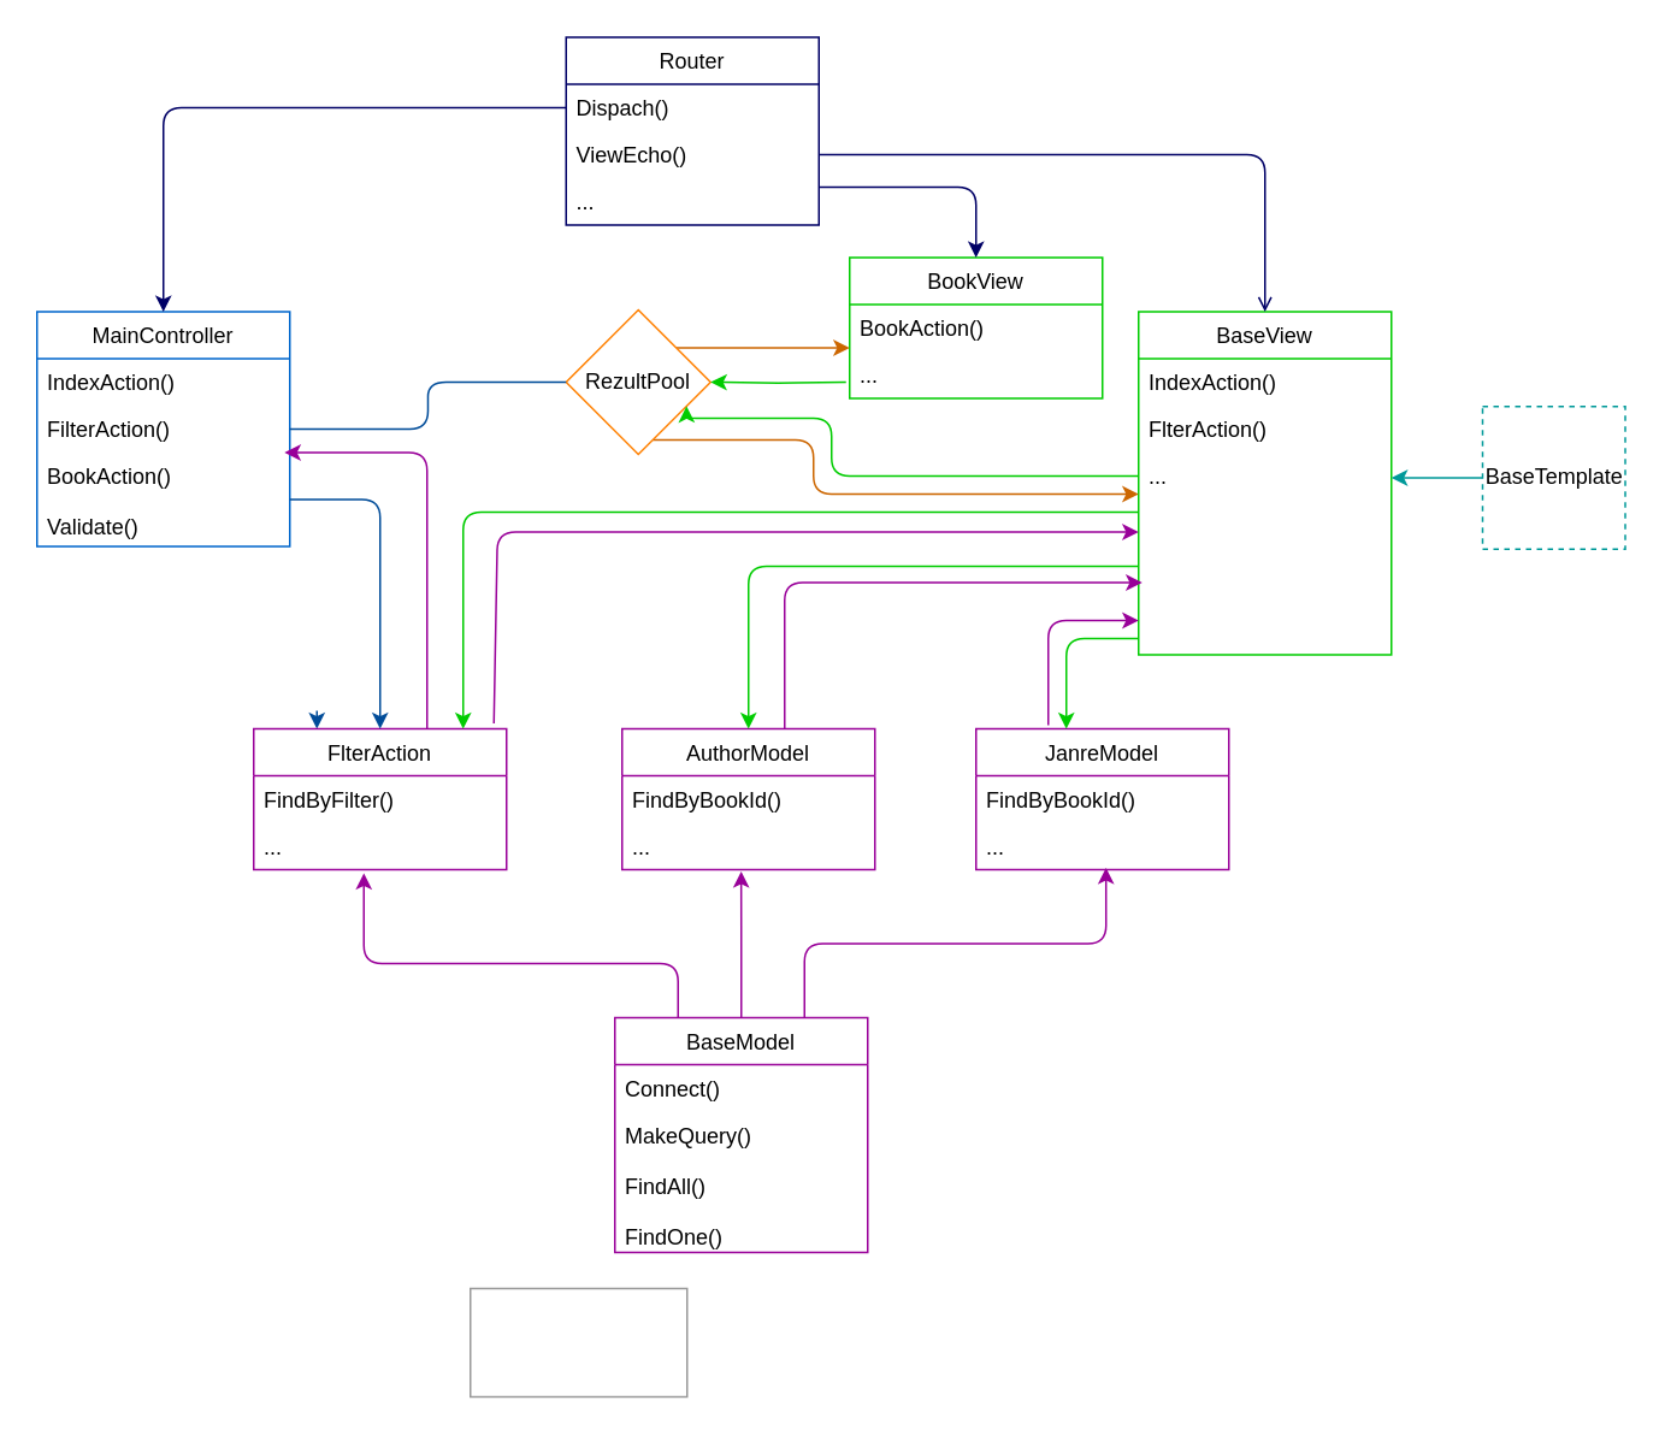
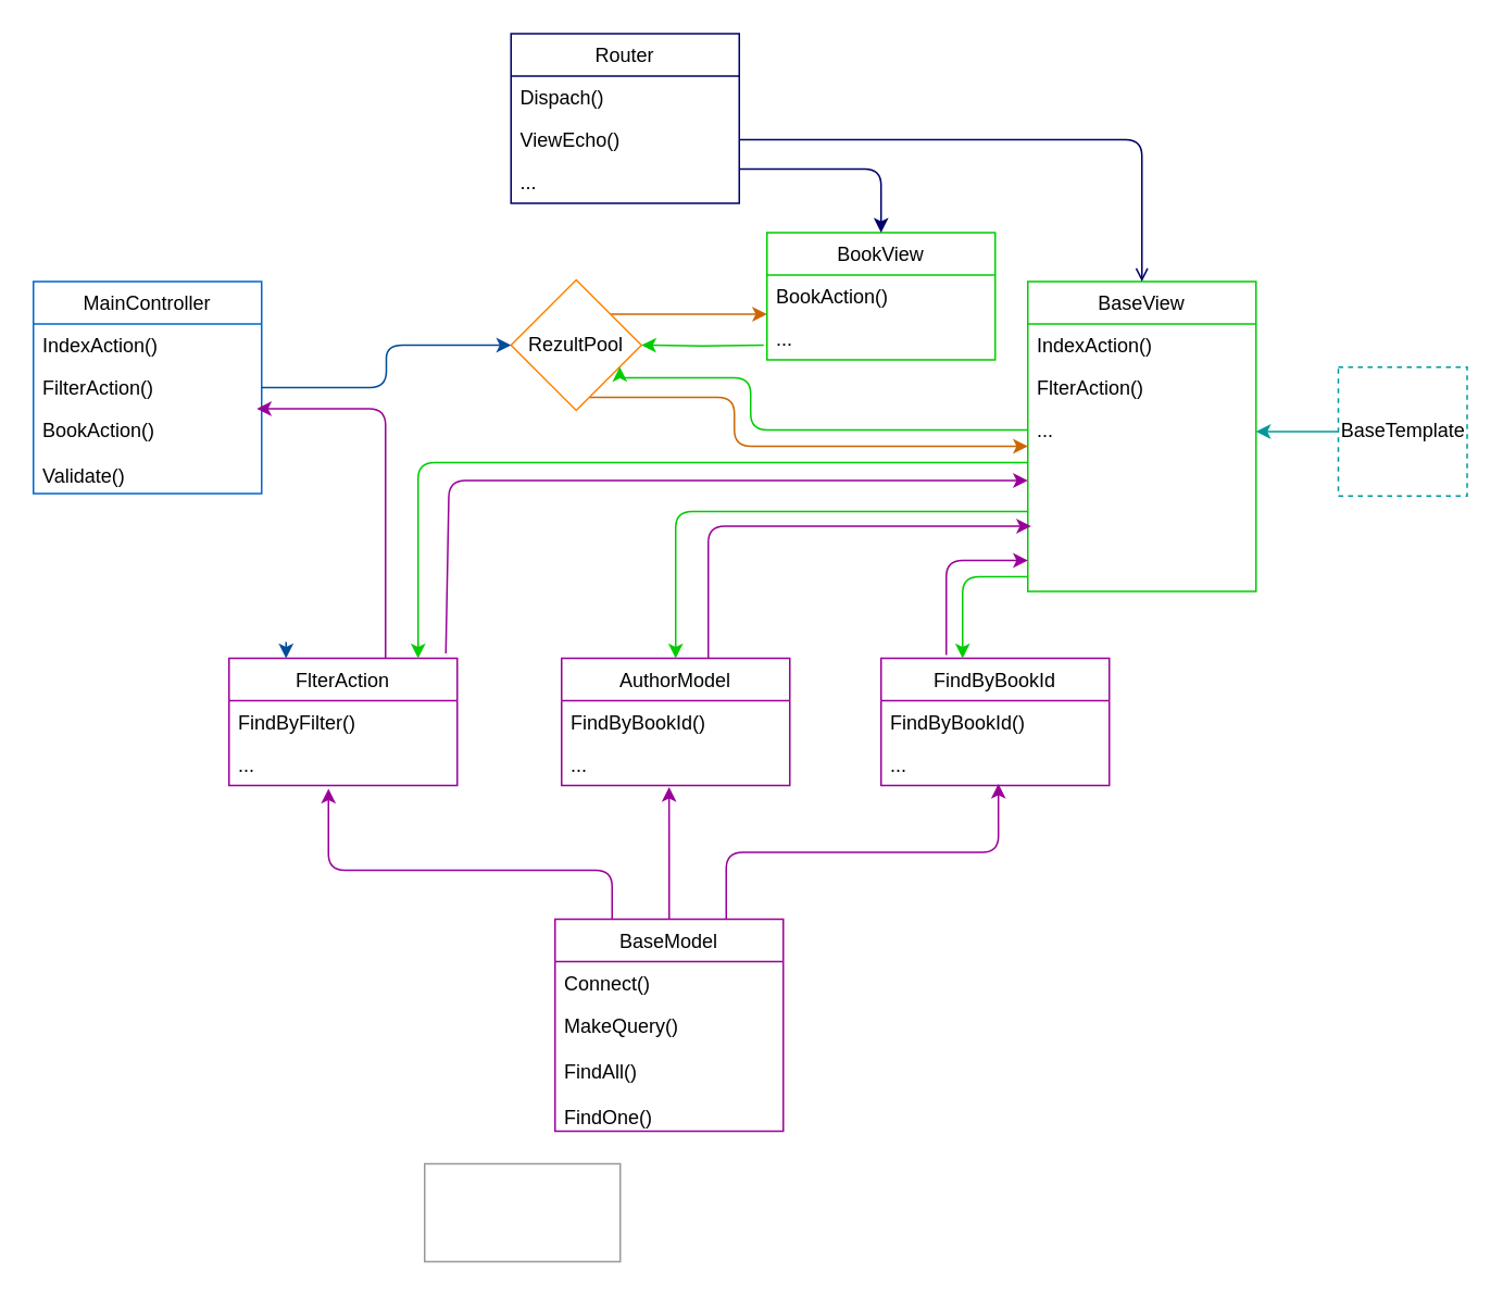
  <mxCell id="0" />
  <mxCell id="1" parent="0" />
  <mxCell id="2" value="Router" style="swimlane;fontStyle=0;childLayout=stackLayout;horizontal=1;startSize=26;fillColor=none;horizontalStack=0;resizeParent=1;resizeParentMax=0;resizeLast=0;collapsible=1;marginBottom=0;strokeColor=#000066;" vertex="1" parent="1"><mxGeometry x="313" y="20" width="140" height="104" as="geometry" /></mxCell>
  <mxCell id="3" value="Dispach()" style="text;strokeColor=none;fillColor=none;align=left;verticalAlign=top;spacingLeft=4;spacingRight=4;overflow=hidden;rotatable=0;points=[[0,0.5],[1,0.5]];portConstraint=eastwest;" vertex="1" parent="2"><mxGeometry y="26" width="140" height="26" as="geometry" /></mxCell>
  <mxCell id="4" value="ViewEcho()" style="text;strokeColor=none;fillColor=none;align=left;verticalAlign=top;spacingLeft=4;spacingRight=4;overflow=hidden;rotatable=0;points=[[0,0.5],[1,0.5]];portConstraint=eastwest;" vertex="1" parent="2"><mxGeometry y="52" width="140" height="26" as="geometry" /></mxCell>
  <mxCell id="5" value="..." style="text;strokeColor=none;fillColor=none;align=left;verticalAlign=top;spacingLeft=4;spacingRight=4;overflow=hidden;rotatable=0;points=[[0,0.5],[1,0.5]];portConstraint=eastwest;" vertex="1" parent="2"><mxGeometry y="78" width="140" height="26" as="geometry" /></mxCell>
  <mxCell id="6" value="BookView" style="swimlane;fontStyle=0;childLayout=stackLayout;horizontal=1;startSize=26;fillColor=none;horizontalStack=0;resizeParent=1;resizeParentMax=0;resizeLast=0;collapsible=1;marginBottom=0;strokeColor=#00CC00;" vertex="1" parent="1"><mxGeometry x="470" y="142" width="140" height="78" as="geometry" /></mxCell>
  <mxCell id="7" value="BookAction()" style="text;strokeColor=none;fillColor=none;align=left;verticalAlign=top;spacingLeft=4;spacingRight=4;overflow=hidden;rotatable=0;points=[[0,0.5],[1,0.5]];portConstraint=eastwest;" vertex="1" parent="6"><mxGeometry y="26" width="140" height="26" as="geometry" /></mxCell>
  <mxCell id="8" value="..." style="text;align=left;verticalAlign=top;spacingLeft=4;spacingRight=4;overflow=hidden;rotatable=0;points=[[0,0.5],[1,0.5]];portConstraint=eastwest;" vertex="1" parent="6"><mxGeometry y="52" width="140" height="26" as="geometry" /></mxCell>
  <mxCell id="9" value="MainController" style="swimlane;fontStyle=0;childLayout=stackLayout;horizontal=1;startSize=26;fillColor=none;horizontalStack=0;resizeParent=1;resizeParentMax=0;resizeLast=0;collapsible=1;marginBottom=0;strokeColor=#0066CC;" vertex="1" parent="1"><mxGeometry x="20" y="172" width="140" height="130" as="geometry" /></mxCell>
  <mxCell id="10" value="IndexAction()" style="text;strokeColor=none;fillColor=none;align=left;verticalAlign=top;spacingLeft=4;spacingRight=4;overflow=hidden;rotatable=0;points=[[0,0.5],[1,0.5]];portConstraint=eastwest;" vertex="1" parent="9"><mxGeometry y="26" width="140" height="26" as="geometry" /></mxCell>
  <mxCell id="11" value="FilterAction()" style="text;strokeColor=none;fillColor=none;align=left;verticalAlign=top;spacingLeft=4;spacingRight=4;overflow=hidden;rotatable=0;points=[[0,0.5],[1,0.5]];portConstraint=eastwest;" vertex="1" parent="9"><mxGeometry y="52" width="140" height="26" as="geometry" /></mxCell>
  <mxCell id="12" value="BookAction()&#10;&#10;Validate()&#10;" style="text;strokeColor=none;fillColor=none;align=left;verticalAlign=top;spacingLeft=4;spacingRight=4;overflow=hidden;rotatable=0;points=[[0,0.5],[1,0.5]];portConstraint=eastwest;" vertex="1" parent="9"><mxGeometry y="78" width="140" height="52" as="geometry" /></mxCell>
  <mxCell id="13" value="BaseView" style="swimlane;fontStyle=0;childLayout=stackLayout;horizontal=1;startSize=26;horizontalStack=0;resizeParent=1;resizeParentMax=0;resizeLast=0;collapsible=1;marginBottom=0;strokeColor=#00CC00;" vertex="1" parent="1"><mxGeometry x="630" y="172" width="140" height="190" as="geometry" /></mxCell>
  <mxCell id="14" value="IndexAction()" style="text;strokeColor=none;fillColor=none;align=left;verticalAlign=top;spacingLeft=4;spacingRight=4;overflow=hidden;rotatable=0;points=[[0,0.5],[1,0.5]];portConstraint=eastwest;" vertex="1" parent="13"><mxGeometry y="26" width="140" height="26" as="geometry" /></mxCell>
  <mxCell id="15" value="FlterAction()" style="text;strokeColor=none;fillColor=none;align=left;verticalAlign=top;spacingLeft=4;spacingRight=4;overflow=hidden;rotatable=0;points=[[0,0.5],[1,0.5]];portConstraint=eastwest;" vertex="1" parent="13"><mxGeometry y="52" width="140" height="26" as="geometry" /></mxCell>
  <mxCell id="16" value="..." style="text;strokeColor=none;fillColor=none;align=left;verticalAlign=top;spacingLeft=4;spacingRight=4;overflow=hidden;rotatable=0;points=[[0,0.5],[1,0.5]];portConstraint=eastwest;" vertex="1" parent="13"><mxGeometry y="78" width="140" height="112" as="geometry" /></mxCell>
  <mxCell id="17" style="edgeStyle=orthogonalEdgeStyle;rounded=1;orthogonalLoop=1;jettySize=auto;html=1;exitX=0.25;exitY=0;exitDx=0;exitDy=0;startArrow=classic;startFill=1;endArrow=none;endFill=0;strokeColor=#004C99;fontColor=#000000;" edge="1" parent="1" source="18"><mxGeometry relative="1" as="geometry"><mxPoint x="175" y="393" as="targetPoint" /></mxGeometry></mxCell>
  <mxCell id="18" value="FlterAction" style="swimlane;fontStyle=0;childLayout=stackLayout;horizontal=1;startSize=26;fillColor=none;horizontalStack=0;resizeParent=1;resizeParentMax=0;resizeLast=0;collapsible=1;marginBottom=0;strokeColor=#990099;" vertex="1" parent="1"><mxGeometry x="140" y="403" width="140" height="78" as="geometry" /></mxCell>
  <mxCell id="19" value="FindByFilter()" style="text;strokeColor=none;fillColor=none;align=left;verticalAlign=top;spacingLeft=4;spacingRight=4;overflow=hidden;rotatable=0;points=[[0,0.5],[1,0.5]];portConstraint=eastwest;" vertex="1" parent="18"><mxGeometry y="26" width="140" height="26" as="geometry" /></mxCell>
  <mxCell id="20" value="..." style="text;strokeColor=none;fillColor=none;align=left;verticalAlign=top;spacingLeft=4;spacingRight=4;overflow=hidden;rotatable=0;points=[[0,0.5],[1,0.5]];portConstraint=eastwest;" vertex="1" parent="18"><mxGeometry y="52" width="140" height="26" as="geometry" /></mxCell>
  <mxCell id="21" value="AuthorModel" style="swimlane;fontStyle=0;childLayout=stackLayout;horizontal=1;startSize=26;fillColor=none;horizontalStack=0;resizeParent=1;resizeParentMax=0;resizeLast=0;collapsible=1;marginBottom=0;strokeColor=#990099;" vertex="1" parent="1"><mxGeometry x="344" y="403" width="140" height="78" as="geometry" /></mxCell>
  <mxCell id="22" value="FindByBookId()" style="text;strokeColor=none;fillColor=none;align=left;verticalAlign=top;spacingLeft=4;spacingRight=4;overflow=hidden;rotatable=0;points=[[0,0.5],[1,0.5]];portConstraint=eastwest;" vertex="1" parent="21"><mxGeometry y="26" width="140" height="26" as="geometry" /></mxCell>
  <mxCell id="23" value="..." style="text;strokeColor=none;fillColor=none;align=left;verticalAlign=top;spacingLeft=4;spacingRight=4;overflow=hidden;rotatable=0;points=[[0,0.5],[1,0.5]];portConstraint=eastwest;" vertex="1" parent="21"><mxGeometry y="52" width="140" height="26" as="geometry" /></mxCell>
- <mxCell id="24" value="JanreModel" style="swimlane;fontStyle=0;childLayout=stackLayout;horizontal=1;startSize=26;fillColor=none;horizontalStack=0;resizeParent=1;resizeParentMax=0;resizeLast=0;collapsible=1;marginBottom=0;strokeColor=#990099;" vertex="1" parent="1"><mxGeometry x="540" y="403" width="140" height="78" as="geometry" /></mxCell>
+ <mxCell id="24" value="FindByBookId" style="swimlane;fontStyle=0;childLayout=stackLayout;horizontal=1;startSize=26;fillColor=none;horizontalStack=0;resizeParent=1;resizeParentMax=0;resizeLast=0;collapsible=1;marginBottom=0;strokeColor=#990099;" vertex="1" parent="1"><mxGeometry x="540" y="403" width="140" height="78" as="geometry" /></mxCell>
  <mxCell id="25" value="FindByBookId()" style="text;strokeColor=none;fillColor=none;align=left;verticalAlign=top;spacingLeft=4;spacingRight=4;overflow=hidden;rotatable=0;points=[[0,0.5],[1,0.5]];portConstraint=eastwest;" vertex="1" parent="24"><mxGeometry y="26" width="140" height="26" as="geometry" /></mxCell>
  <mxCell id="26" value="..." style="text;strokeColor=none;fillColor=none;align=left;verticalAlign=top;spacingLeft=4;spacingRight=4;overflow=hidden;rotatable=0;points=[[0,0.5],[1,0.5]];portConstraint=eastwest;" vertex="1" parent="24"><mxGeometry y="52" width="140" height="26" as="geometry" /></mxCell>
  <mxCell id="27" style="edgeStyle=orthogonalEdgeStyle;orthogonalLoop=1;jettySize=auto;html=1;exitX=0.25;exitY=0;exitDx=0;exitDy=0;rounded=1;strokeColor=#990099;" edge="1" parent="1" source="30"><mxGeometry relative="1" as="geometry"><mxPoint x="201" y="483" as="targetPoint" /><Array as="points"><mxPoint x="375" y="533" /><mxPoint x="201" y="533" /></Array></mxGeometry></mxCell>
  <mxCell id="28" style="edgeStyle=orthogonalEdgeStyle;rounded=1;orthogonalLoop=1;jettySize=auto;html=1;exitX=0.5;exitY=0;exitDx=0;exitDy=0;entryX=0.471;entryY=1.038;entryDx=0;entryDy=0;entryPerimeter=0;strokeColor=#990099;" edge="1" parent="1" source="30" target="23"><mxGeometry relative="1" as="geometry" /></mxCell>
  <mxCell id="29" style="edgeStyle=orthogonalEdgeStyle;rounded=1;orthogonalLoop=1;jettySize=auto;html=1;exitX=0.75;exitY=0;exitDx=0;exitDy=0;entryX=0.514;entryY=0.962;entryDx=0;entryDy=0;entryPerimeter=0;strokeColor=#990099;" edge="1" parent="1" source="30" target="26"><mxGeometry relative="1" as="geometry" /></mxCell>
  <mxCell id="30" value="BaseModel" style="swimlane;fontStyle=0;childLayout=stackLayout;horizontal=1;startSize=26;fillColor=none;horizontalStack=0;resizeParent=1;resizeParentMax=0;resizeLast=0;collapsible=1;marginBottom=0;strokeColor=#990099;" vertex="1" parent="1"><mxGeometry x="340" y="563" width="140" height="130" as="geometry" /></mxCell>
  <mxCell id="31" value="Connect()" style="text;strokeColor=none;fillColor=none;align=left;verticalAlign=top;spacingLeft=4;spacingRight=4;overflow=hidden;rotatable=0;points=[[0,0.5],[1,0.5]];portConstraint=eastwest;" vertex="1" parent="30"><mxGeometry y="26" width="140" height="26" as="geometry" /></mxCell>
  <mxCell id="32" value="MakeQuery()&#10;&#10;FindAll()&#10;&#10;FindOne()&#10;&#10;" style="text;strokeColor=none;fillColor=none;align=left;verticalAlign=top;spacingLeft=4;spacingRight=4;overflow=hidden;rotatable=0;points=[[0,0.5],[1,0.5]];portConstraint=eastwest;" vertex="1" parent="30"><mxGeometry y="52" width="140" height="78" as="geometry" /></mxCell>
- <mxCell id="33" value="" style="endArrow=classic;html=1;entryX=0.5;entryY=0;entryDx=0;entryDy=0;exitX=1;exitY=0.5;exitDx=0;exitDy=0;strokeColor=#004C99;" edge="1" parent="1" source="12" target="18"><mxGeometry width="50" height="50" relative="1" as="geometry"><mxPoint x="150" y="276" as="sourcePoint" /><mxPoint x="30" y="713" as="targetPoint" /><Array as="points"><mxPoint x="210" y="276" /></Array></mxGeometry></mxCell>
  <mxCell id="34" value="" style="endArrow=classic;html=1;entryX=0.979;entryY=0;entryDx=0;entryDy=0;entryPerimeter=0;strokeColor=#990099;" edge="1" parent="1" target="12"><mxGeometry width="50" height="50" relative="1" as="geometry"><mxPoint x="236" y="403" as="sourcePoint" /><mxPoint x="305" y="353" as="targetPoint" /><Array as="points"><mxPoint x="236" y="250" /></Array></mxGeometry></mxCell>
  <mxCell id="35" style="edgeStyle=orthogonalEdgeStyle;rounded=1;orthogonalLoop=1;jettySize=auto;html=1;entryX=0.5;entryY=0;entryDx=0;entryDy=0;strokeColor=#000066;" edge="1" parent="1" source="5" target="6"><mxGeometry relative="1" as="geometry"><Array as="points"><mxPoint x="540" y="103" /></Array></mxGeometry></mxCell>
- <mxCell id="36" style="edgeStyle=orthogonalEdgeStyle;rounded=1;orthogonalLoop=1;jettySize=auto;html=1;entryX=0.5;entryY=0;entryDx=0;entryDy=0;exitX=0;exitY=0.5;exitDx=0;exitDy=0;strokeColor=#000066;" edge="1" parent="1" source="3" target="9"><mxGeometry relative="1" as="geometry" /></mxCell>
  <mxCell id="37" style="edgeStyle=orthogonalEdgeStyle;rounded=1;orthogonalLoop=1;jettySize=auto;html=1;fontColor=#000000;strokeColor=#00CC00;" edge="1" parent="1"><mxGeometry relative="1" as="geometry"><mxPoint x="630" y="283" as="sourcePoint" /><mxPoint x="256" y="403" as="targetPoint" /><Array as="points"><mxPoint x="256" y="283" /></Array></mxGeometry></mxCell>
  <mxCell id="38" style="edgeStyle=orthogonalEdgeStyle;rounded=1;orthogonalLoop=1;jettySize=auto;html=1;entryX=0.5;entryY=0;entryDx=0;entryDy=0;fontColor=#000000;strokeColor=#00CC00;" edge="1" parent="1" source="16" target="21"><mxGeometry relative="1" as="geometry"><Array as="points"><mxPoint x="414" y="313" /></Array></mxGeometry></mxCell>
  <mxCell id="39" style="edgeStyle=orthogonalEdgeStyle;rounded=1;orthogonalLoop=1;jettySize=auto;html=1;entryX=0.5;entryY=0;entryDx=0;entryDy=0;strokeColor=#000066;endArrow=open;" edge="1" parent="1" source="4" target="13"><mxGeometry relative="1" as="geometry" /></mxCell>
  <mxCell id="40" style="edgeStyle=orthogonalEdgeStyle;rounded=1;orthogonalLoop=1;jettySize=auto;html=1;strokeColor=#CC6600;" edge="1" parent="1" source="42"><mxGeometry relative="1" as="geometry"><mxPoint x="630" y="273" as="targetPoint" /><Array as="points"><mxPoint x="450" y="243" /><mxPoint x="450" y="273" /><mxPoint x="630" y="273" /></Array></mxGeometry></mxCell>
  <mxCell id="41" style="edgeStyle=orthogonalEdgeStyle;rounded=1;orthogonalLoop=1;jettySize=auto;html=1;strokeColor=#CC6600;" edge="1" parent="1" source="42"><mxGeometry relative="1" as="geometry"><mxPoint x="470" y="192" as="targetPoint" /><Array as="points"><mxPoint x="410" y="192" /><mxPoint x="410" y="192" /></Array></mxGeometry></mxCell>
  <mxCell id="42" value="RezultPool" style="rhombus;whiteSpace=wrap;html=1;aspect=fixed;strokeColor=#FF8000;" vertex="1" parent="1"><mxGeometry x="313" y="171" width="80" height="80" as="geometry" /></mxCell>
- <mxCell id="43" style="edgeStyle=orthogonalEdgeStyle;rounded=1;orthogonalLoop=1;jettySize=auto;html=1;entryX=0;entryY=0.5;entryDx=0;entryDy=0;strokeColor=#004C99;endArrow=none;" edge="1" parent="1" source="11" target="42"><mxGeometry relative="1" as="geometry" /></mxCell>
+ <mxCell id="43" style="edgeStyle=orthogonalEdgeStyle;rounded=1;orthogonalLoop=1;jettySize=auto;html=1;entryX=0;entryY=0.5;entryDx=0;entryDy=0;strokeColor=#004C99;" edge="1" parent="1" source="11" target="42"><mxGeometry relative="1" as="geometry" /></mxCell>
  <mxCell id="44" style="edgeStyle=orthogonalEdgeStyle;rounded=1;orthogonalLoop=1;jettySize=auto;html=1;entryX=1;entryY=0.5;entryDx=0;entryDy=0;fontColor=#000000;strokeColor=#00CC00;" edge="1" parent="1" target="42"><mxGeometry relative="1" as="geometry"><mxPoint x="468" y="211" as="sourcePoint" /></mxGeometry></mxCell>
  <mxCell id="45" style="edgeStyle=orthogonalEdgeStyle;rounded=1;orthogonalLoop=1;jettySize=auto;html=1;entryX=1;entryY=0.75;entryDx=0;entryDy=0;fontColor=#000000;strokeColor=#00CC00;" edge="1" parent="1" source="16" target="42"><mxGeometry relative="1" as="geometry"><Array as="points"><mxPoint x="460" y="263" /><mxPoint x="460" y="231" /></Array></mxGeometry></mxCell>
  <mxCell id="46" value="" style="endArrow=classic;html=1;exitX=0.95;exitY=-0.038;exitDx=0;exitDy=0;exitPerimeter=0;entryX=0;entryY=0.696;entryDx=0;entryDy=0;entryPerimeter=0;strokeColor=#990099;" edge="1" parent="1" source="18"><mxGeometry width="50" height="50" relative="1" as="geometry"><mxPoint x="275" y="381" as="sourcePoint" /><mxPoint x="630" y="294" as="targetPoint" /><Array as="points"><mxPoint x="275" y="294" /></Array></mxGeometry></mxCell>
  <mxCell id="47" value="" style="endArrow=none;html=1;entryX=0.643;entryY=0;entryDx=0;entryDy=0;entryPerimeter=0;startArrow=classic;startFill=1;endFill=0;strokeColor=#990099;" edge="1" parent="1" target="21"><mxGeometry width="50" height="50" relative="1" as="geometry"><mxPoint x="632" y="322" as="sourcePoint" /><mxPoint x="540" y="353" as="targetPoint" /><Array as="points"><mxPoint x="434" y="322" /></Array></mxGeometry></mxCell>
  <mxCell id="48" value="" style="endArrow=classic;html=1;fontColor=#000000;strokeColor=#990099;" edge="1" parent="1"><mxGeometry width="50" height="50" relative="1" as="geometry"><mxPoint x="580" y="401" as="sourcePoint" /><mxPoint x="630" y="343" as="targetPoint" /><Array as="points"><mxPoint x="580" y="343" /></Array></mxGeometry></mxCell>
  <mxCell id="49" value="" style="endArrow=none;html=1;startArrow=classic;startFill=1;endFill=0;strokeColor=#00CC00;" edge="1" parent="1"><mxGeometry width="50" height="50" relative="1" as="geometry"><mxPoint x="590" y="403" as="sourcePoint" /><mxPoint x="630" y="353" as="targetPoint" /><Array as="points"><mxPoint x="590" y="353" /></Array></mxGeometry></mxCell>
  <mxCell id="50" style="edgeStyle=orthogonalEdgeStyle;rounded=1;orthogonalLoop=1;jettySize=auto;html=1;entryX=1;entryY=0.125;entryDx=0;entryDy=0;entryPerimeter=0;startArrow=none;startFill=0;endArrow=classic;endFill=1;strokeColor=#009999;fontColor=#000000;" edge="1" parent="1" source="51" target="16"><mxGeometry relative="1" as="geometry" /></mxCell>
  <mxCell id="51" value="BaseTemplate" style="whiteSpace=wrap;html=1;aspect=fixed;strokeColor=#009999;dashed=1;" vertex="1" parent="1"><mxGeometry x="820.5" y="224.5" width="79" height="79" as="geometry" /></mxCell>
  <mxCell id="52" value="" style="rounded=0;whiteSpace=wrap;html=1;strokeColor=#999999;fontColor=#000000;" vertex="1" parent="1"><mxGeometry x="260" y="713" width="120" height="60" as="geometry" /></mxCell>
